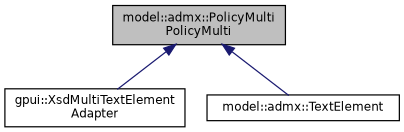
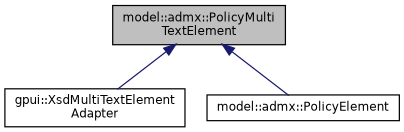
  digraph {
    node [color=black fillcolor=white fontname=Helvetica fontsize=10 shape=record style=filled]
    edge [color=midnightblue dir=back fontname=Helvetica fontsize=10 labelfontname=Helvetica labelfontsize=10 style=solid]
-   n1 [fillcolor=grey75 fontcolor=black height=0.2 label="model::admx::PolicyMulti\lPolicyMulti" width=0.4]
+   n1 [fillcolor=grey75 fontcolor=black height=0.2 label="model::admx::PolicyMulti\lTextElement" width=0.4]
    n2 [height=0.2 label="gpui::XsdMultiTextElement\lAdapter" width=0.4]
-   n3 [height=0.2 label="model::admx::TextElement" width=0.4]
+   n3 [height=0.2 label="model::admx::PolicyElement" width=0.4]
    n1 -> n2
    n1 -> n3
  }
